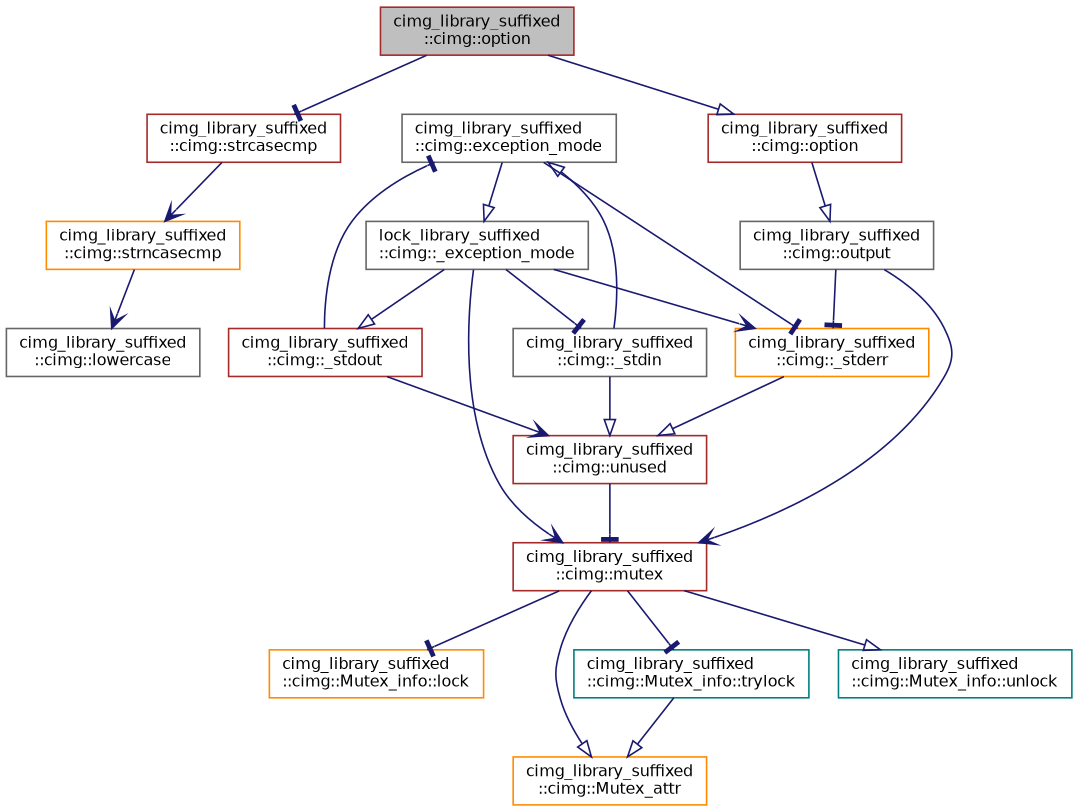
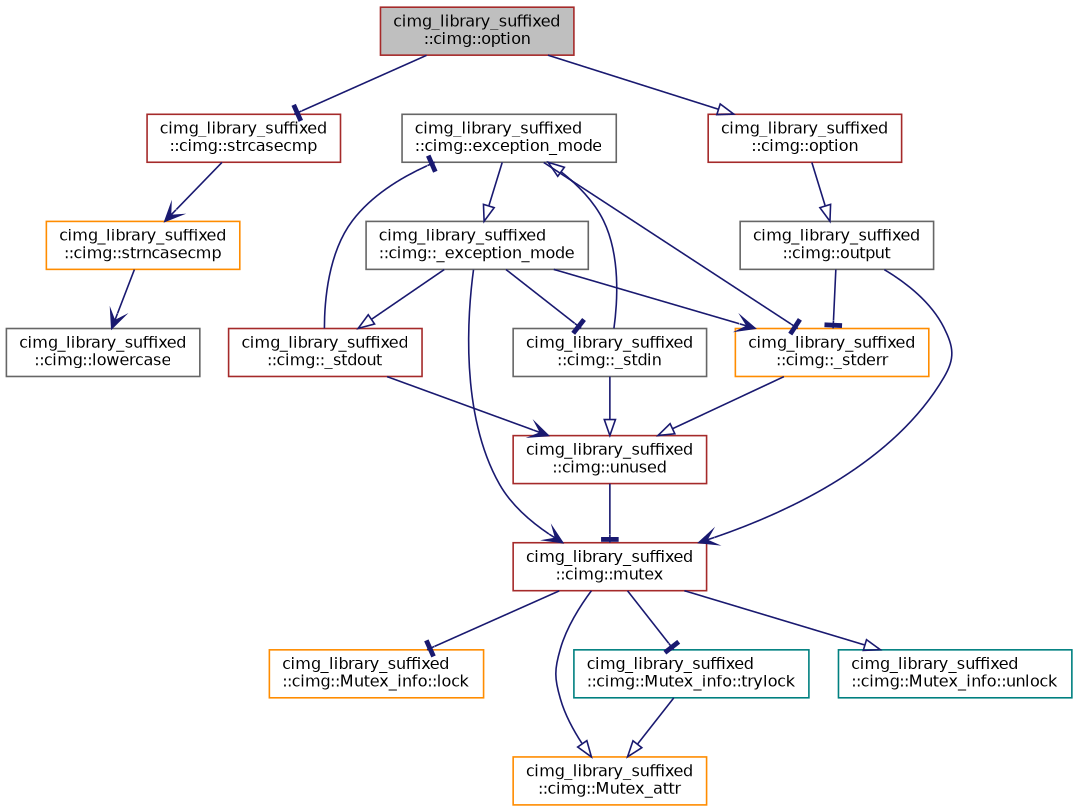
  digraph {
    rankdir=TB
    node [color=brown fillcolor=white fontname=Helvetica fontsize=10 shape=record style=filled]
    edge [arrowhead=onormal color=midnightblue fontname=Helvetica fontsize=10 labelfontname=Helvetica labelfontsize=10 style=solid]
    n1 [fillcolor=grey75 fontcolor=black height=0.2 label="cimg_library_suffixed\l::cimg::option" width=0.4]
    n2 [height=0.2 label="cimg_library_suffixed\l::cimg::option" width=0.4]
    n3 [height=0.2 label="cimg_library_suffixed\l::cimg::strcasecmp" width=0.4]
    n4 [color=gray40 height=0.2 label="cimg_library_suffixed\l::cimg::output" width=0.4]
    n5 [color=darkorange height=0.2 label="cimg_library_suffixed\l::cimg::strncasecmp" width=0.4]
    n6 [height=0.2 label="cimg_library_suffixed\l::cimg::mutex" width=0.4]
    n7 [color=darkorange height=0.2 label="cimg_library_suffixed\l::cimg::_stderr" width=0.4]
    n8 [color=darkorange height=0.2 label="cimg_library_suffixed\l::cimg::Mutex_info::lock" width=0.4]
    n9 [color=darkorange height=0.2 label="cimg_library_suffixed\l::cimg::Mutex_attr" width=0.4]
    n10 [color=teal height=0.2 label="cimg_library_suffixed\l::cimg::Mutex_info::trylock" width=0.4]
    n11 [color=teal height=0.2 label="cimg_library_suffixed\l::cimg::Mutex_info::unlock" width=0.4]
    n12 [height=0.2 label="cimg_library_suffixed\l::cimg::unused" width=0.4]
    n13 [color=gray40 height=0.2 label="cimg_library_suffixed\l::cimg::exception_mode" width=0.4]
-   n14 [color=gray40 height=0.2 label="lock_library_suffixed\l::cimg::_exception_mode" width=0.4]
+   n14 [color=gray40 height=0.2 label="cimg_library_suffixed\l::cimg::_exception_mode" width=0.4]
    n15 [color=gray40 height=0.2 label="cimg_library_suffixed\l::cimg::_stdin" width=0.4]
    n16 [height=0.2 label="cimg_library_suffixed\l::cimg::_stdout" width=0.4]
    n17 [color=gray40 height=0.2 label="cimg_library_suffixed\l::cimg::lowercase" width=0.4]
    n1 -> n2
    n1 -> n3 [arrowhead=tee]
    n2 -> n4
    n3 -> n5 [arrowhead=vee]
    n4 -> n6 [arrowhead=vee]
    n4 -> n7 [arrowhead=tee]
    n5 -> n17 [arrowhead=vee]
    n6 -> n8 [arrowhead=tee]
    n6 -> n9
    n6 -> n10 [arrowhead=tee]
    n6 -> n11
    n7 -> n12
    n10 -> n9
    n12 -> n6 [arrowhead=tee]
    n13 -> n7 [arrowhead=tee]
    n13 -> n14
    n14 -> n6 [arrowhead=vee]
    n14 -> n7 [arrowhead=vee]
    n14 -> n15 [arrowhead=tee]
    n14 -> n16
    n15 -> n12
    n15 -> n13
    n16 -> n12 [arrowhead=vee]
    n16 -> n13 [arrowhead=tee]
  }
